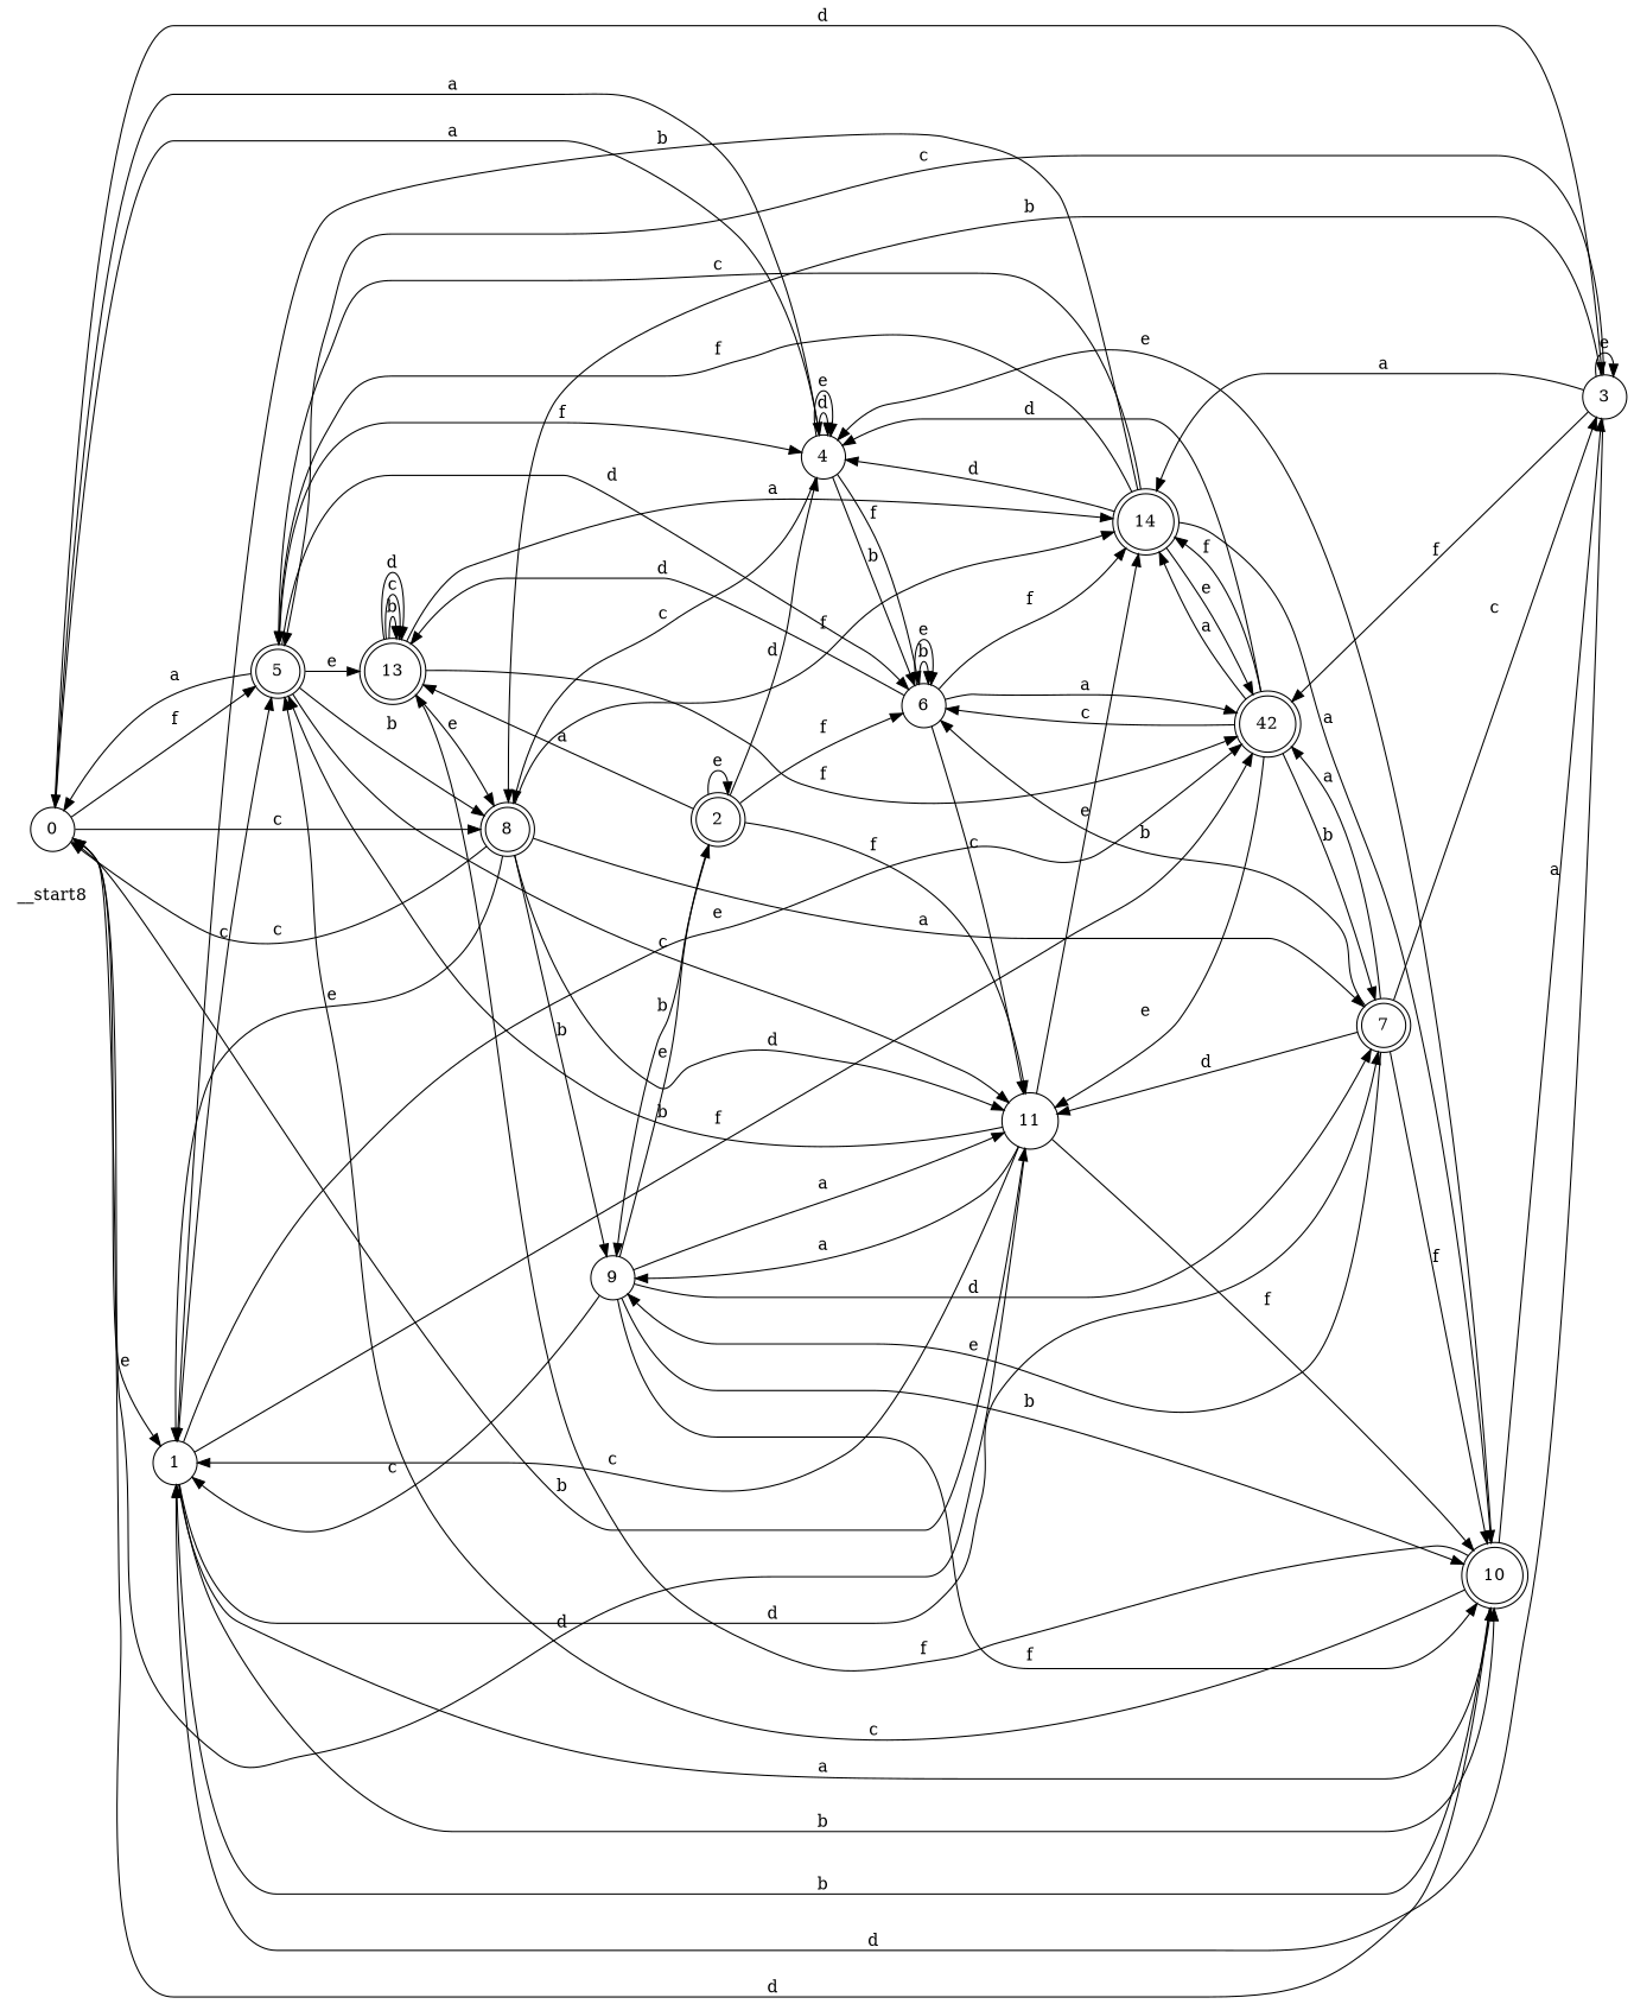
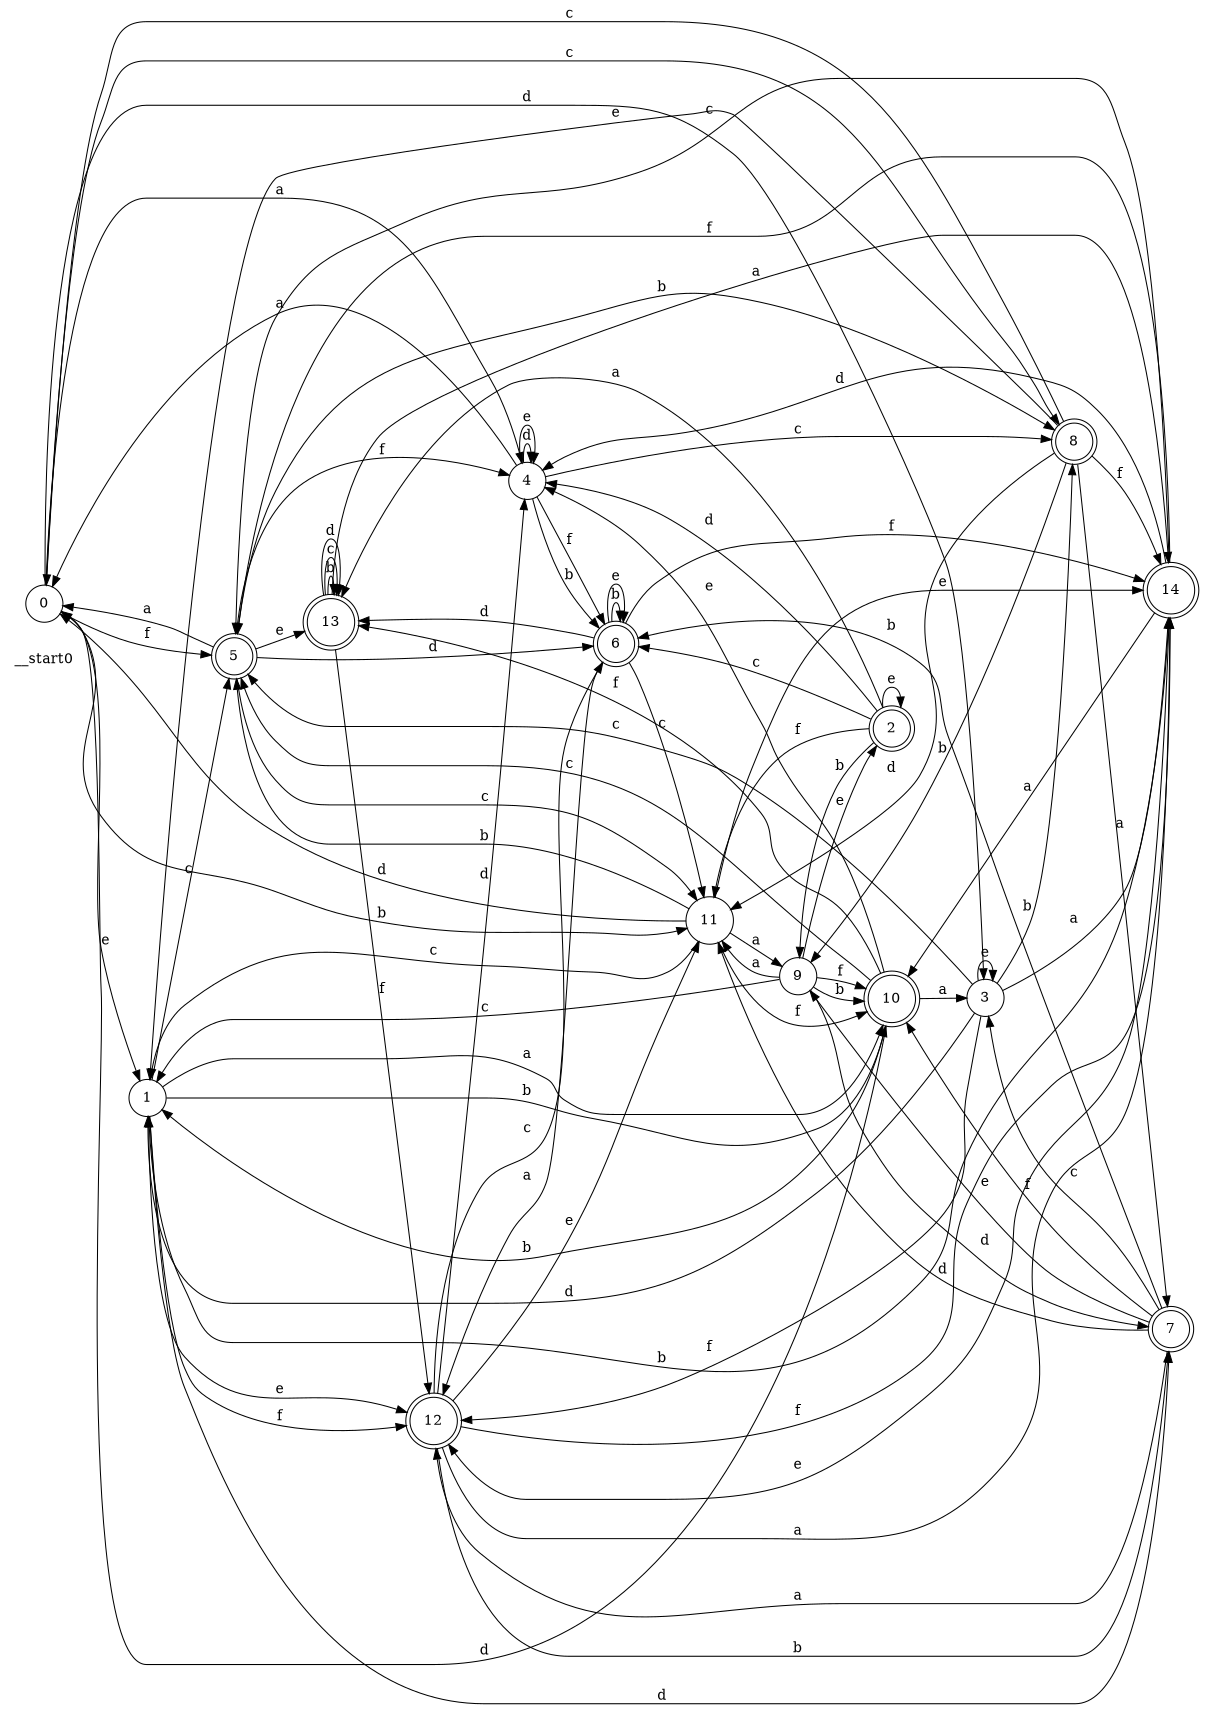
  digraph {
    rankdir=LR
    node [shape=doublecircle color=black fillcolor=white style="rounded,filled"]
-   __start0 [shape=none label=__start8 color="" fillcolor="" style=""]
+   __start0 [shape=none color="" fillcolor="" style=""]
    n2 [label=0 shape=circle style=filled]
    n3 [label=1 shape=circle style=filled]
    n4 [label=3 shape=circle]
    n5 [label=4 shape=circle style=filled]
    n6 [label=5]
    n7 [label=8]
    n8 [label=11 shape=circle style=filled]
    n9 [label=7]
    n10 [label=10]
-   n11 [label=42]
+   n11 [label=12]
    n12 [label=14]
-   n13 [label=6 shape=circle style=filled]
+   n13 [label=6 style=filled]
    n14 [label=13]
    n15 [label=9 shape=circle style=filled]
    n16 [label=2]
    n2 -> n3 [label=e]
    n2 -> n4 [label=d]
    n2 -> n5 [label=a]
    n2 -> n6 [label=f]
    n2 -> n7 [label=c]
    n2 -> n8 [label=b]
    n3 -> n6 [label=c]
    n3 -> n9 [label=d]
    n3 -> n10 [label=a]
    n3 -> n10 [label=b]
    n3 -> n11 [label=e]
    n3 -> n11 [label=f]
    n4 -> n3 [label=d]
    n4 -> n4 [label=e]
    n4 -> n6 [label=c]
    n4 -> n7 [label=b]
    n4 -> n11 [label=f]
    n4 -> n12 [label=a]
    n5 -> n2 [label=a]
    n5 -> n5 [label=d]
    n5 -> n5 [label=e]
    n5 -> n7 [label=c]
    n5 -> n13 [label=b]
    n5 -> n13 [label=f]
    n6 -> n2 [label=a]
    n6 -> n5 [label=f]
    n6 -> n7 [label=b]
    n6 -> n8 [label=c]
    n6 -> n13 [label=d]
    n6 -> n14 [label=e]
    n7 -> n2 [label=c]
    n7 -> n3 [label=e]
    n7 -> n8 [label=d]
    n7 -> n9 [label=a]
    n7 -> n12 [label=f]
    n7 -> n15 [label=b]
    n8 -> n2 [label=d]
    n8 -> n3 [label=c]
    n8 -> n6 [label=b]
    n8 -> n10 [label=f]
    n8 -> n12 [label=e]
    n8 -> n15 [label=a]
    n9 -> n4 [label=c]
    n9 -> n8 [label=d]
    n9 -> n10 [label=f]
    n9 -> n11 [label=a]
    n9 -> n13 [label=b]
    n9 -> n15 [label=e]
    n10 -> n2 [label=d]
    n10 -> n3 [label=b]
    n10 -> n4 [label=a]
    n10 -> n5 [label=e]
    n10 -> n6 [label=c]
    n10 -> n14 [label=f]
    n11 -> n5 [label=d]
    n11 -> n8 [label=e]
    n11 -> n9 [label=b]
    n11 -> n12 [label=a]
    n11 -> n12 [label=f]
    n11 -> n13 [label=c]
    n12 -> n3 [label=b]
    n12 -> n5 [label=d]
    n12 -> n6 [label=c]
    n12 -> n6 [label=f]
    n12 -> n10 [label=a]
    n12 -> n11 [label=e]
    n13 -> n8 [label=c]
    n13 -> n11 [label=a]
    n13 -> n12 [label=f]
    n13 -> n13 [label=b]
    n13 -> n13 [label=e]
    n13 -> n14 [label=d]
-   n14 -> n7 [label=e]
    n14 -> n11 [label=f]
    n14 -> n12 [label=a]
    n14 -> n14 [label=b]
    n14 -> n14 [label=c]
    n14 -> n14 [label=d]
    n15 -> n3 [label=c]
    n15 -> n8 [label=a]
    n15 -> n9 [label=d]
    n15 -> n10 [label=b]
    n15 -> n10 [label=f]
    n15 -> n16 [label=e]
    n16 -> n5 [label=d]
    n16 -> n8 [label=f]
-   n16 -> n13 [label=f]
+   n16 -> n13 [label=c]
    n16 -> n14 [label=a]
    n16 -> n15 [label=b]
    n16 -> n16 [label=e]
  }
